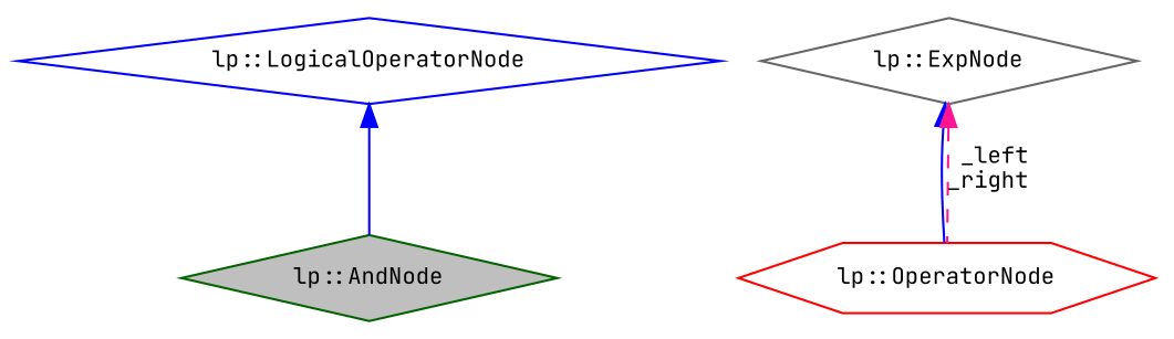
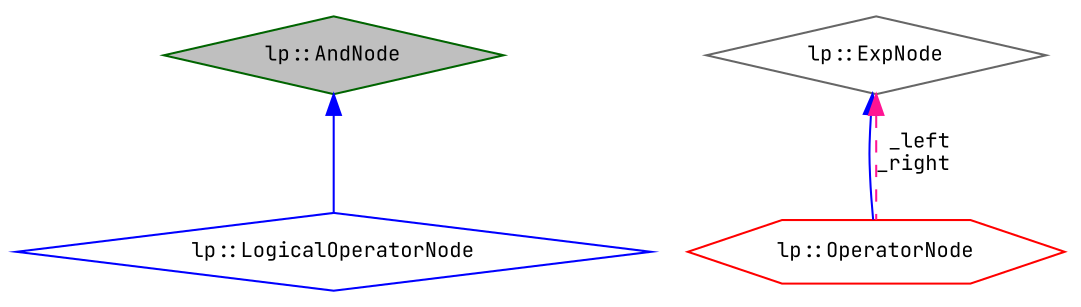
  digraph {
    fontname="JetBrains Mono"
    node [fillcolor=white fontname="JetBrains Mono" fontsize=10 shape=diamond style=filled]
    edge [color=blue dir=back fontname="JetBrains Mono" fontsize=10 labelfontname=Helvetica labelfontsize=10 style=solid]
    n1 [color=darkgreen fillcolor=grey75 fontcolor=black height=0.2 label="lp::AndNode" width=0.4]
    n2 [color=blue height=0.2 label="lp::LogicalOperatorNode" width=0.4]
    n3 [color=red height=0.2 label="lp::OperatorNode" shape=hexagon width=0.4]
    n4 [color=gray40 height=0.2 label="lp::ExpNode" width=0.4]
-   n2 -> n1
+   n1 -> n2
    n4 -> n3
    n4 -> n3 [color=deeppink label=" _left\n_right" style=dashed]
  }
